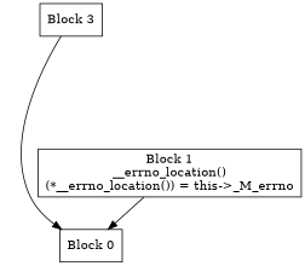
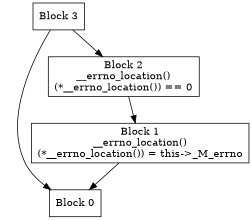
  digraph {
    node [shape=box]
    n1 [label="Block 0\n"]
    n2 [label="Block 1\n__errno_location()\n(*__errno_location()) = this->_M_errno\n"]
+   n3 [label="Block 2\n__errno_location()\n(*__errno_location()) == 0\n"]
    n4 [label="Block 3\n"]
    n2 -> n1
+   n3 -> n2
    n4 -> n1
+   n4 -> n3
  }
